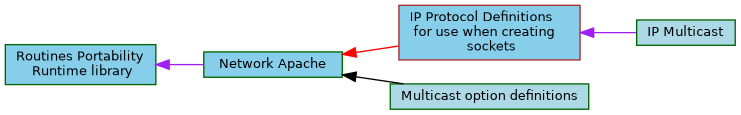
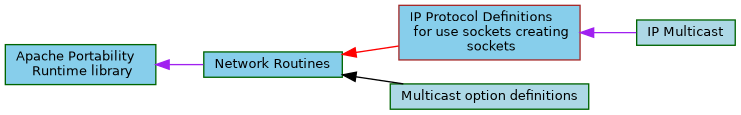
  digraph {
    rankdir=LR
    node [color=darkgreen fillcolor=skyblue fontname=Helvetica fontsize=10 shape=box style=filled]
    edge [color=purple dir=back fontname=Helvetica fontsize=10 labelfontname=Helvetica labelfontsize=10 shape=plaintext style=solid]
-   n1 [color=brown height=0.2 label="IP Protocol Definitions\l for use when creating\l sockets" width=0.4]
+   n1 [color=brown height=0.2 label="IP Protocol Definitions\l for use sockets creating\l sockets" width=0.4]
    n2 [fillcolor=lightblue height=0.2 label="IP Multicast" width=0.4]
    n3 [fillcolor=lightblue height=0.2 label="Multicast option definitions" width=0.4]
-   n4 [height=0.2 label="Routines Portability\l Runtime library" width=0.4]
-   n5 [fontcolor=black height=0.2 label="Network Apache" width=0.4]
+   n4 [height=0.2 label="Apache Portability\l Runtime library" width=0.4]
+   n5 [fontcolor=black height=0.2 label="Network Routines" width=0.4]
    n1 -> n2
    n4 -> n5
    n5 -> n1 [color=red]
    n5 -> n3 [color=black]
  }
